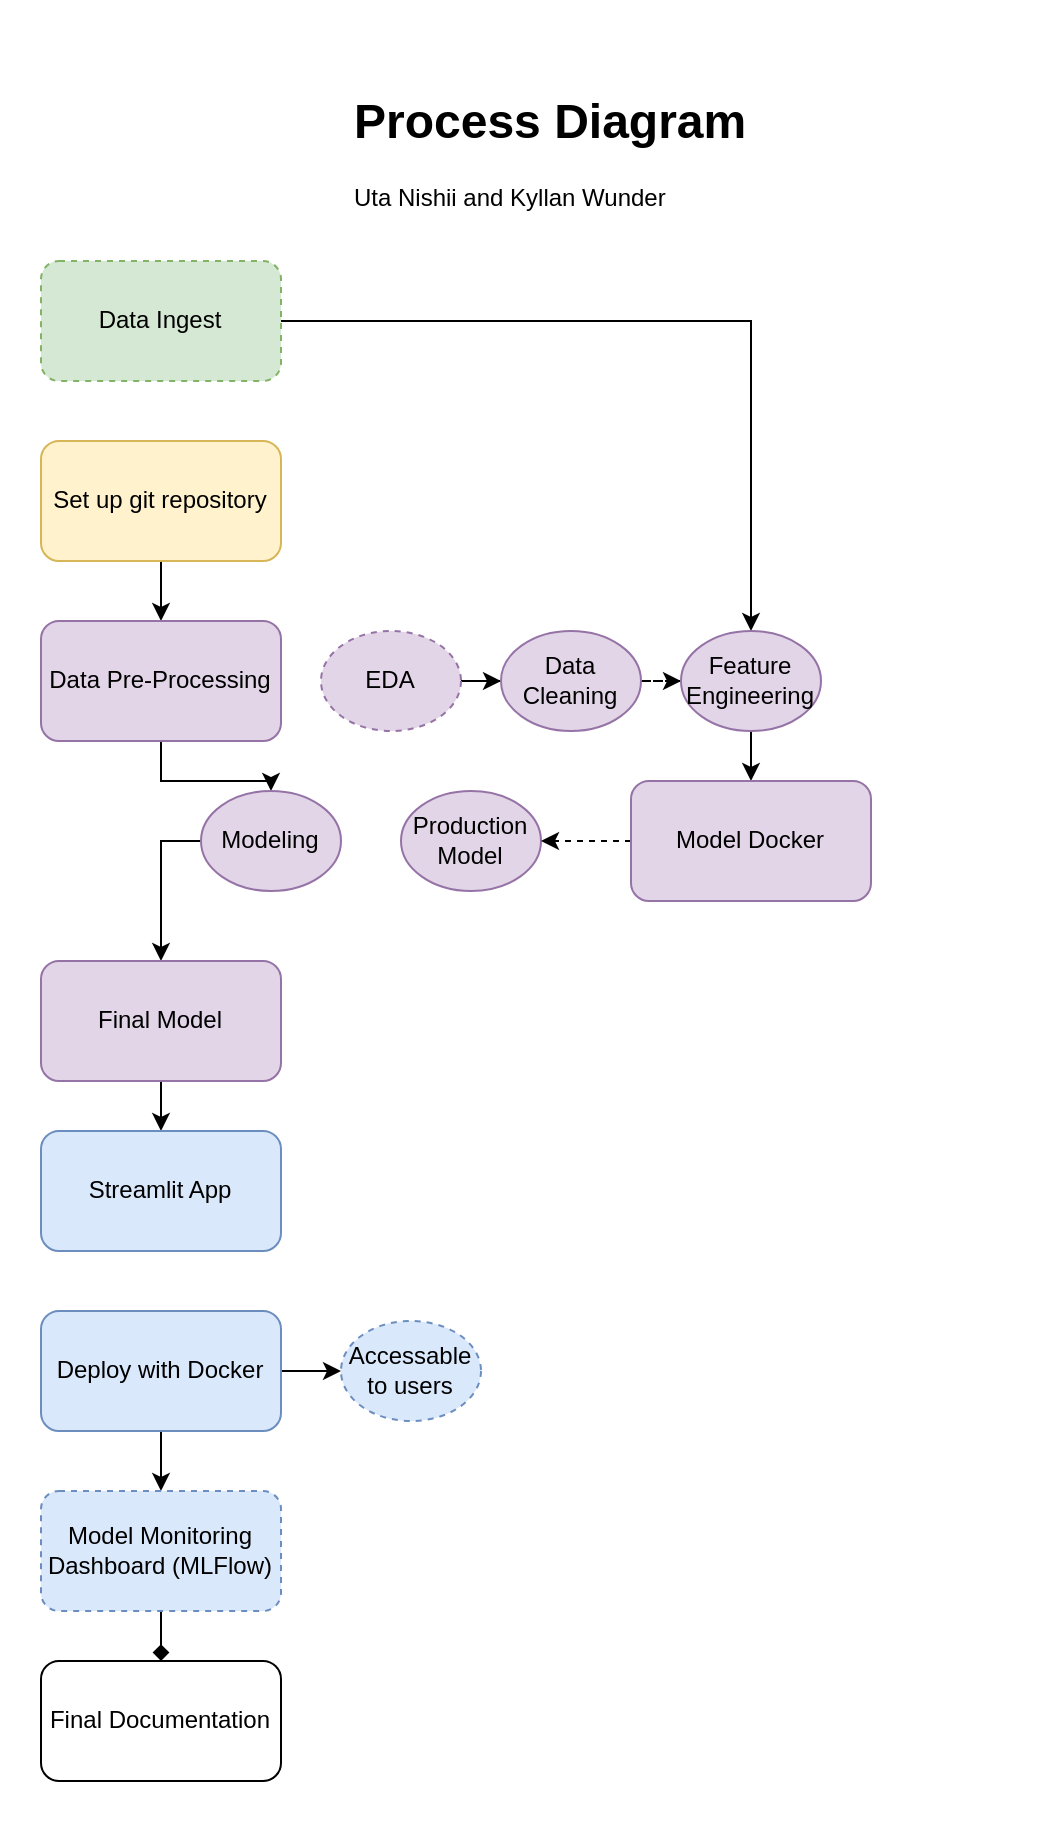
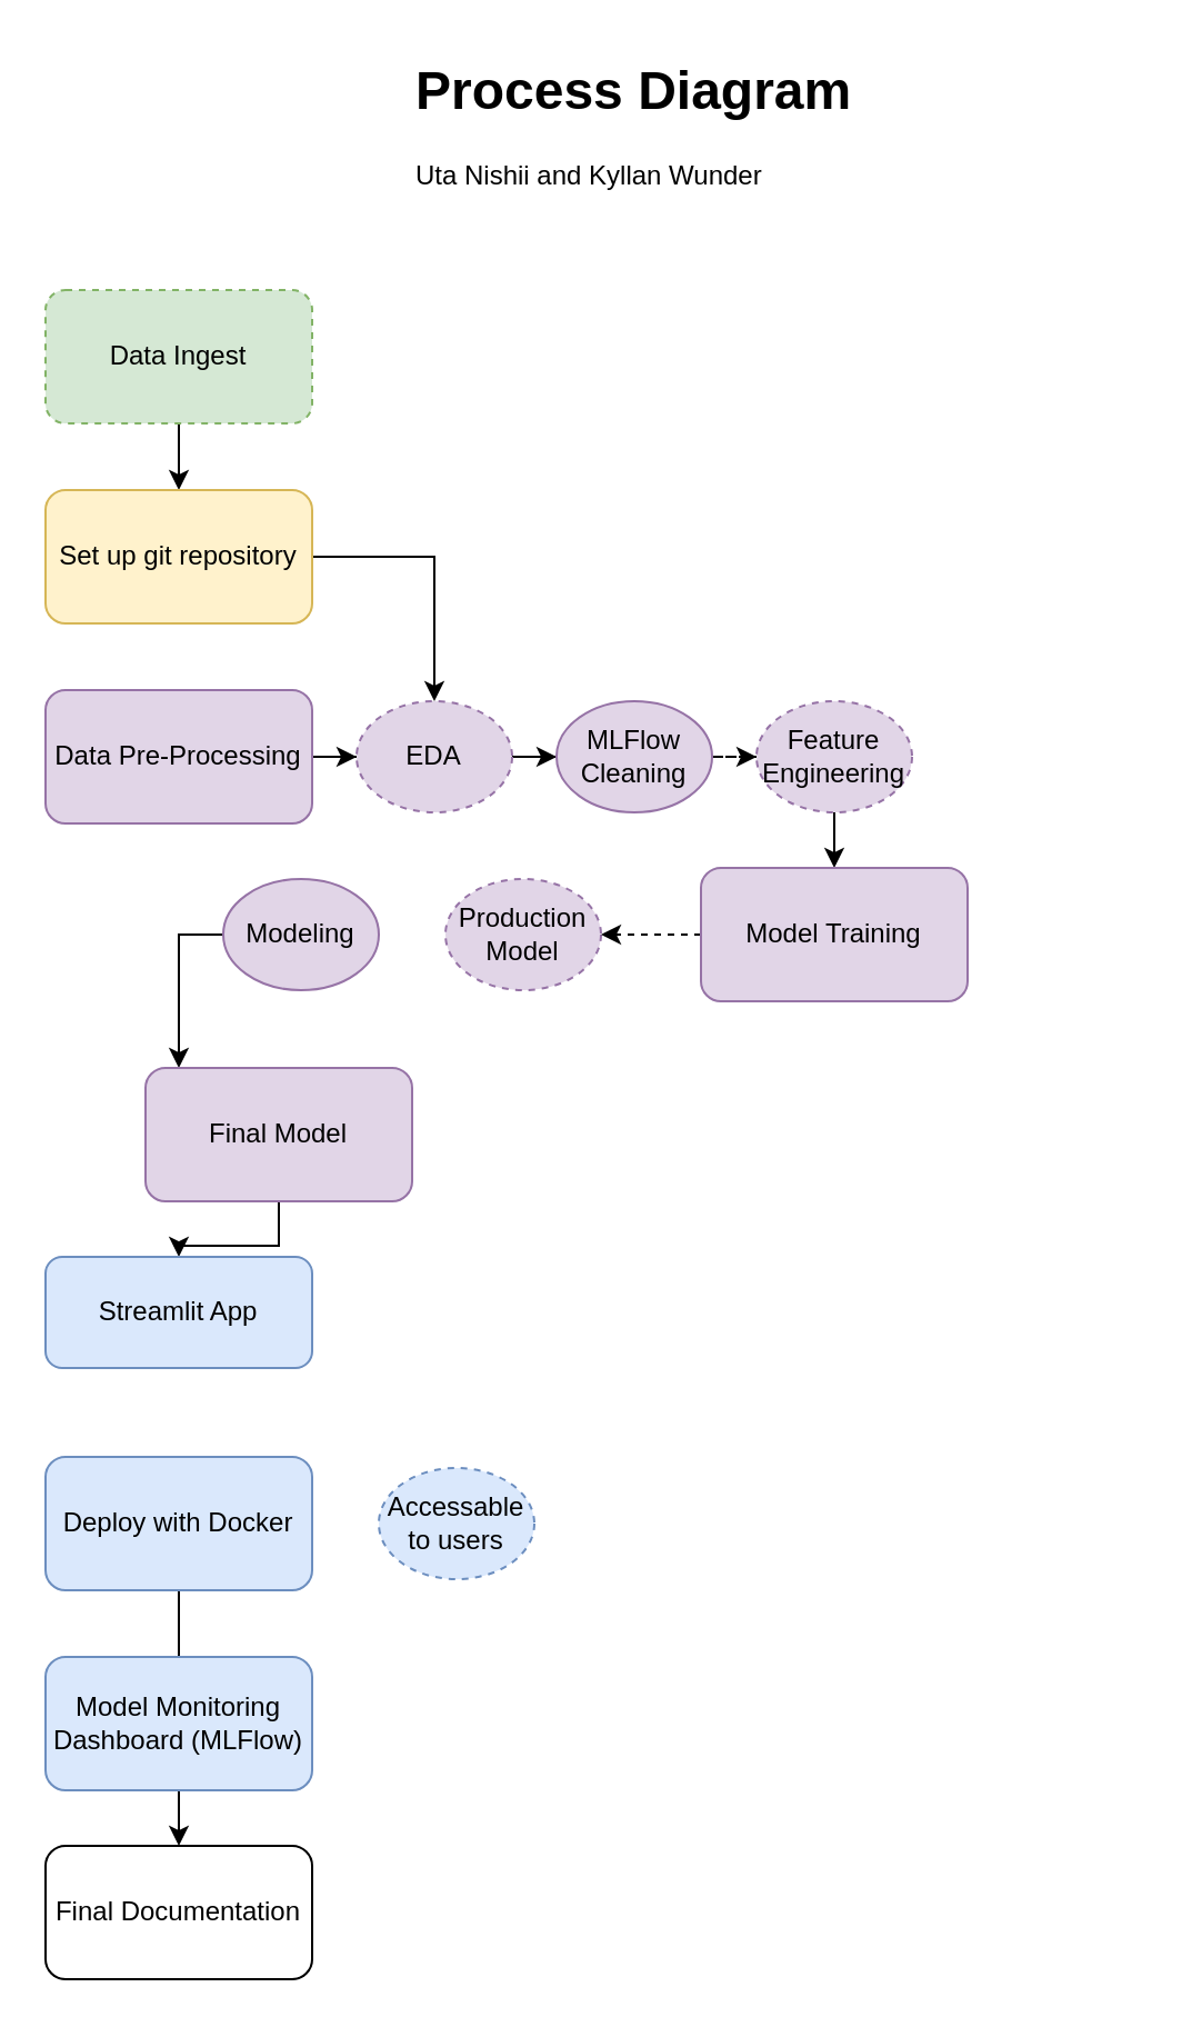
  <mxCell id="0" />
  <mxCell id="1" parent="0" />
- <mxCell id="2" style="edgeStyle=orthogonalEdgeStyle;rounded=0;orthogonalLoop=1;jettySize=auto;html=1;" parent="1" source="3" target="25" edge="1"><mxGeometry relative="1" as="geometry" /></mxCell>
+ <mxCell id="2" style="edgeStyle=orthogonalEdgeStyle;rounded=0;orthogonalLoop=1;jettySize=auto;html=1;" parent="1" source="3" target="5" edge="1"><mxGeometry relative="1" as="geometry" /></mxCell>
  <mxCell id="3" value="Data Ingest" style="rounded=1;whiteSpace=wrap;html=1;fillColor=#d5e8d4;strokeColor=#82b366;dashed=1;" parent="1" vertex="1"><mxGeometry x="20" y="130" width="120" height="60" as="geometry" /></mxCell>
- <mxCell id="4" style="edgeStyle=orthogonalEdgeStyle;rounded=0;orthogonalLoop=1;jettySize=auto;html=1;" parent="1" source="5" target="7" edge="1"><mxGeometry relative="1" as="geometry" /></mxCell>
+ <mxCell id="4" style="edgeStyle=orthogonalEdgeStyle;rounded=0;orthogonalLoop=1;jettySize=auto;html=1;" parent="1" source="5" target="9" edge="1"><mxGeometry relative="1" as="geometry" /></mxCell>
  <mxCell id="5" value="Set up git repository" style="rounded=1;whiteSpace=wrap;html=1;fillColor=#fff2cc;strokeColor=#d6b656;" parent="1" vertex="1"><mxGeometry x="20" y="220" width="120" height="60" as="geometry" /></mxCell>
- <mxCell id="6" style="edgeStyle=orthogonalEdgeStyle;rounded=0;orthogonalLoop=1;jettySize=auto;html=1;" parent="1" source="7" target="13" edge="1"><mxGeometry relative="1" as="geometry" /></mxCell>
+ <mxCell id="6" style="edgeStyle=orthogonalEdgeStyle;rounded=0;orthogonalLoop=1;jettySize=auto;html=1;entryX=0;entryY=0.5;entryDx=0;entryDy=0;" parent="1" source="7" target="9" edge="1"><mxGeometry relative="1" as="geometry" /></mxCell>
  <mxCell id="7" value="Data Pre-Processing" style="rounded=1;whiteSpace=wrap;html=1;fillColor=#e1d5e7;strokeColor=#9673a6;" parent="1" vertex="1"><mxGeometry x="20" y="310" width="120" height="60" as="geometry" /></mxCell>
  <mxCell id="8" style="edgeStyle=orthogonalEdgeStyle;rounded=0;orthogonalLoop=1;jettySize=auto;html=1;exitX=1;exitY=0.5;exitDx=0;exitDy=0;" parent="1" source="9" target="11" edge="1"><mxGeometry relative="1" as="geometry" /></mxCell>
  <mxCell id="9" value="EDA" style="ellipse;whiteSpace=wrap;html=1;fillColor=#e1d5e7;strokeColor=#9673a6;dashed=1;" parent="1" vertex="1"><mxGeometry x="160" y="315" width="70" height="50" as="geometry" /></mxCell>
  <mxCell id="10" style="edgeStyle=orthogonalEdgeStyle;rounded=0;orthogonalLoop=1;jettySize=auto;html=1;entryX=0;entryY=0.5;entryDx=0;entryDy=0;dashed=1;" parent="1" source="11" target="25" edge="1"><mxGeometry relative="1" as="geometry" /></mxCell>
- <mxCell id="11" value="Data Cleaning" style="ellipse;whiteSpace=wrap;html=1;fillColor=#e1d5e7;strokeColor=#9673a6;" parent="1" vertex="1"><mxGeometry x="250" y="315" width="70" height="50" as="geometry" /></mxCell>
+ <mxCell id="11" value="MLFlow Cleaning" style="ellipse;whiteSpace=wrap;html=1;fillColor=#e1d5e7;strokeColor=#9673a6;" parent="1" vertex="1"><mxGeometry x="250" y="315" width="70" height="50" as="geometry" /></mxCell>
  <mxCell id="12" style="edgeStyle=orthogonalEdgeStyle;rounded=0;orthogonalLoop=1;jettySize=auto;html=1;" parent="1" source="13" target="16" edge="1"><mxGeometry relative="1" as="geometry"><Array as="points"><mxPoint x="80" y="420" /></Array></mxGeometry></mxCell>
  <mxCell id="13" value="Modeling" style="ellipse;whiteSpace=wrap;html=1;fillColor=#e1d5e7;strokeColor=#9673a6;" parent="1" vertex="1"><mxGeometry x="100" y="395" width="70" height="50" as="geometry" /></mxCell>
- <mxCell id="14" value="Production Model" style="ellipse;whiteSpace=wrap;html=1;fillColor=#e1d5e7;strokeColor=#9673a6;" parent="1" vertex="1"><mxGeometry x="200" y="395" width="70" height="50" as="geometry" /></mxCell>
+ <mxCell id="14" value="Production Model" style="ellipse;whiteSpace=wrap;html=1;fillColor=#e1d5e7;strokeColor=#9673a6;dashed=1;" parent="1" vertex="1"><mxGeometry x="200" y="395" width="70" height="50" as="geometry" /></mxCell>
  <mxCell id="15" style="edgeStyle=orthogonalEdgeStyle;rounded=0;orthogonalLoop=1;jettySize=auto;html=1;entryX=0.5;entryY=0;entryDx=0;entryDy=0;" parent="1" source="16" target="17" edge="1"><mxGeometry relative="1" as="geometry" /></mxCell>
- <mxCell id="16" value="Final Model" style="rounded=1;whiteSpace=wrap;html=1;fillColor=#e1d5e7;strokeColor=#9673a6;" parent="1" vertex="1"><mxGeometry x="20" y="480" width="120" height="60" as="geometry" /></mxCell>
- <mxCell id="17" value="Streamlit App" style="rounded=1;whiteSpace=wrap;html=1;fillColor=#dae8fc;strokeColor=#6c8ebf;" parent="1" vertex="1"><mxGeometry x="20" y="565" width="120" height="60" as="geometry" /></mxCell>
- <mxCell id="18" style="edgeStyle=orthogonalEdgeStyle;rounded=0;orthogonalLoop=1;jettySize=auto;html=1;" parent="1" source="20" target="23" edge="1"><mxGeometry relative="1" as="geometry" /></mxCell>
- <mxCell id="19" style="edgeStyle=orthogonalEdgeStyle;rounded=0;orthogonalLoop=1;jettySize=auto;html=1;entryX=0;entryY=0.5;entryDx=0;entryDy=0;" parent="1" source="20" target="21" edge="1"><mxGeometry relative="1" as="geometry" /></mxCell>
+ <mxCell id="16" value="Final Model" style="rounded=1;whiteSpace=wrap;html=1;fillColor=#e1d5e7;strokeColor=#9673a6;" parent="1" vertex="1"><mxGeometry x="65" y="480" width="120" height="60" as="geometry" /></mxCell>
+ <mxCell id="17" value="Streamlit App" style="rounded=1;whiteSpace=wrap;html=1;fillColor=#dae8fc;strokeColor=#6c8ebf;" parent="1" vertex="1"><mxGeometry x="20" y="565" width="120" height="50" as="geometry" /></mxCell>
+ <mxCell id="18" style="edgeStyle=orthogonalEdgeStyle;rounded=0;orthogonalLoop=1;jettySize=auto;html=1;endArrow=none;" parent="1" source="20" target="23" edge="1"><mxGeometry relative="1" as="geometry" /></mxCell>
  <mxCell id="20" value="Deploy with Docker" style="rounded=1;whiteSpace=wrap;html=1;fillColor=#dae8fc;strokeColor=#6c8ebf;" parent="1" vertex="1"><mxGeometry x="20" y="655" width="120" height="60" as="geometry" /></mxCell>
  <mxCell id="21" value="Accessable to users" style="ellipse;whiteSpace=wrap;html=1;fillColor=#dae8fc;strokeColor=#6c8ebf;dashed=1;" parent="1" vertex="1"><mxGeometry x="170" y="660" width="70" height="50" as="geometry" /></mxCell>
- <mxCell id="22" style="edgeStyle=orthogonalEdgeStyle;rounded=0;orthogonalLoop=1;jettySize=auto;html=1;endArrow=diamond;" parent="1" source="23" target="28" edge="1"><mxGeometry relative="1" as="geometry" /></mxCell>
- <mxCell id="23" value="Model Monitoring Dashboard (MLFlow)" style="rounded=1;whiteSpace=wrap;html=1;fillColor=#dae8fc;strokeColor=#6c8ebf;dashed=1;" parent="1" vertex="1"><mxGeometry x="20" y="745" width="120" height="60" as="geometry" /></mxCell>
+ <mxCell id="22" style="edgeStyle=orthogonalEdgeStyle;rounded=0;orthogonalLoop=1;jettySize=auto;html=1;" parent="1" source="23" target="28" edge="1"><mxGeometry relative="1" as="geometry" /></mxCell>
+ <mxCell id="23" value="Model Monitoring Dashboard (MLFlow)" style="rounded=1;whiteSpace=wrap;html=1;fillColor=#dae8fc;strokeColor=#6c8ebf;" parent="1" vertex="1"><mxGeometry x="20" y="745" width="120" height="60" as="geometry" /></mxCell>
  <mxCell id="24" style="edgeStyle=orthogonalEdgeStyle;rounded=0;orthogonalLoop=1;jettySize=auto;html=1;" parent="1" source="25" target="27" edge="1"><mxGeometry relative="1" as="geometry" /></mxCell>
- <mxCell id="25" value="Feature Engineering" style="ellipse;whiteSpace=wrap;html=1;fillColor=#e1d5e7;strokeColor=#9673a6;" parent="1" vertex="1"><mxGeometry x="340" y="315" width="70" height="50" as="geometry" /></mxCell>
+ <mxCell id="25" value="Feature Engineering" style="ellipse;whiteSpace=wrap;html=1;fillColor=#e1d5e7;strokeColor=#9673a6;dashed=1;" parent="1" vertex="1"><mxGeometry x="340" y="315" width="70" height="50" as="geometry" /></mxCell>
  <mxCell id="26" style="edgeStyle=orthogonalEdgeStyle;rounded=0;orthogonalLoop=1;jettySize=auto;html=1;dashed=1;" parent="1" source="27" target="14" edge="1"><mxGeometry relative="1" as="geometry" /></mxCell>
- <mxCell id="27" value="Model Docker" style="rounded=1;whiteSpace=wrap;html=1;fillColor=#e1d5e7;strokeColor=#9673a6;" parent="1" vertex="1"><mxGeometry x="315" y="390" width="120" height="60" as="geometry" /></mxCell>
+ <mxCell id="27" value="Model Training" style="rounded=1;whiteSpace=wrap;html=1;fillColor=#e1d5e7;strokeColor=#9673a6;" parent="1" vertex="1"><mxGeometry x="315" y="390" width="120" height="60" as="geometry" /></mxCell>
  <mxCell id="28" value="Final Documentation" style="rounded=1;whiteSpace=wrap;html=1;" parent="1" vertex="1"><mxGeometry x="20" y="830" width="120" height="60" as="geometry" /></mxCell>
- <mxCell id="29" value="&lt;h1 style=&quot;margin-top: 0px;&quot;&gt;Process Diagram&lt;/h1&gt;&lt;p&gt;Uta Nishii and Kyllan Wunder&lt;/p&gt;" style="text;html=1;whiteSpace=wrap;overflow=hidden;rounded=0;" parent="1" vertex="1"><mxGeometry x="175" y="40" width="325" height="120" as="geometry" /></mxCell>
+ <mxCell id="29" value="&lt;h1 style=&quot;margin-top: 0px;&quot;&gt;Process Diagram&lt;/h1&gt;&lt;p&gt;Uta Nishii and Kyllan Wunder&lt;/p&gt;" style="text;html=1;whiteSpace=wrap;overflow=hidden;rounded=0;" parent="1" vertex="1"><mxGeometry x="185" y="20" width="325" height="120" as="geometry" /></mxCell>
